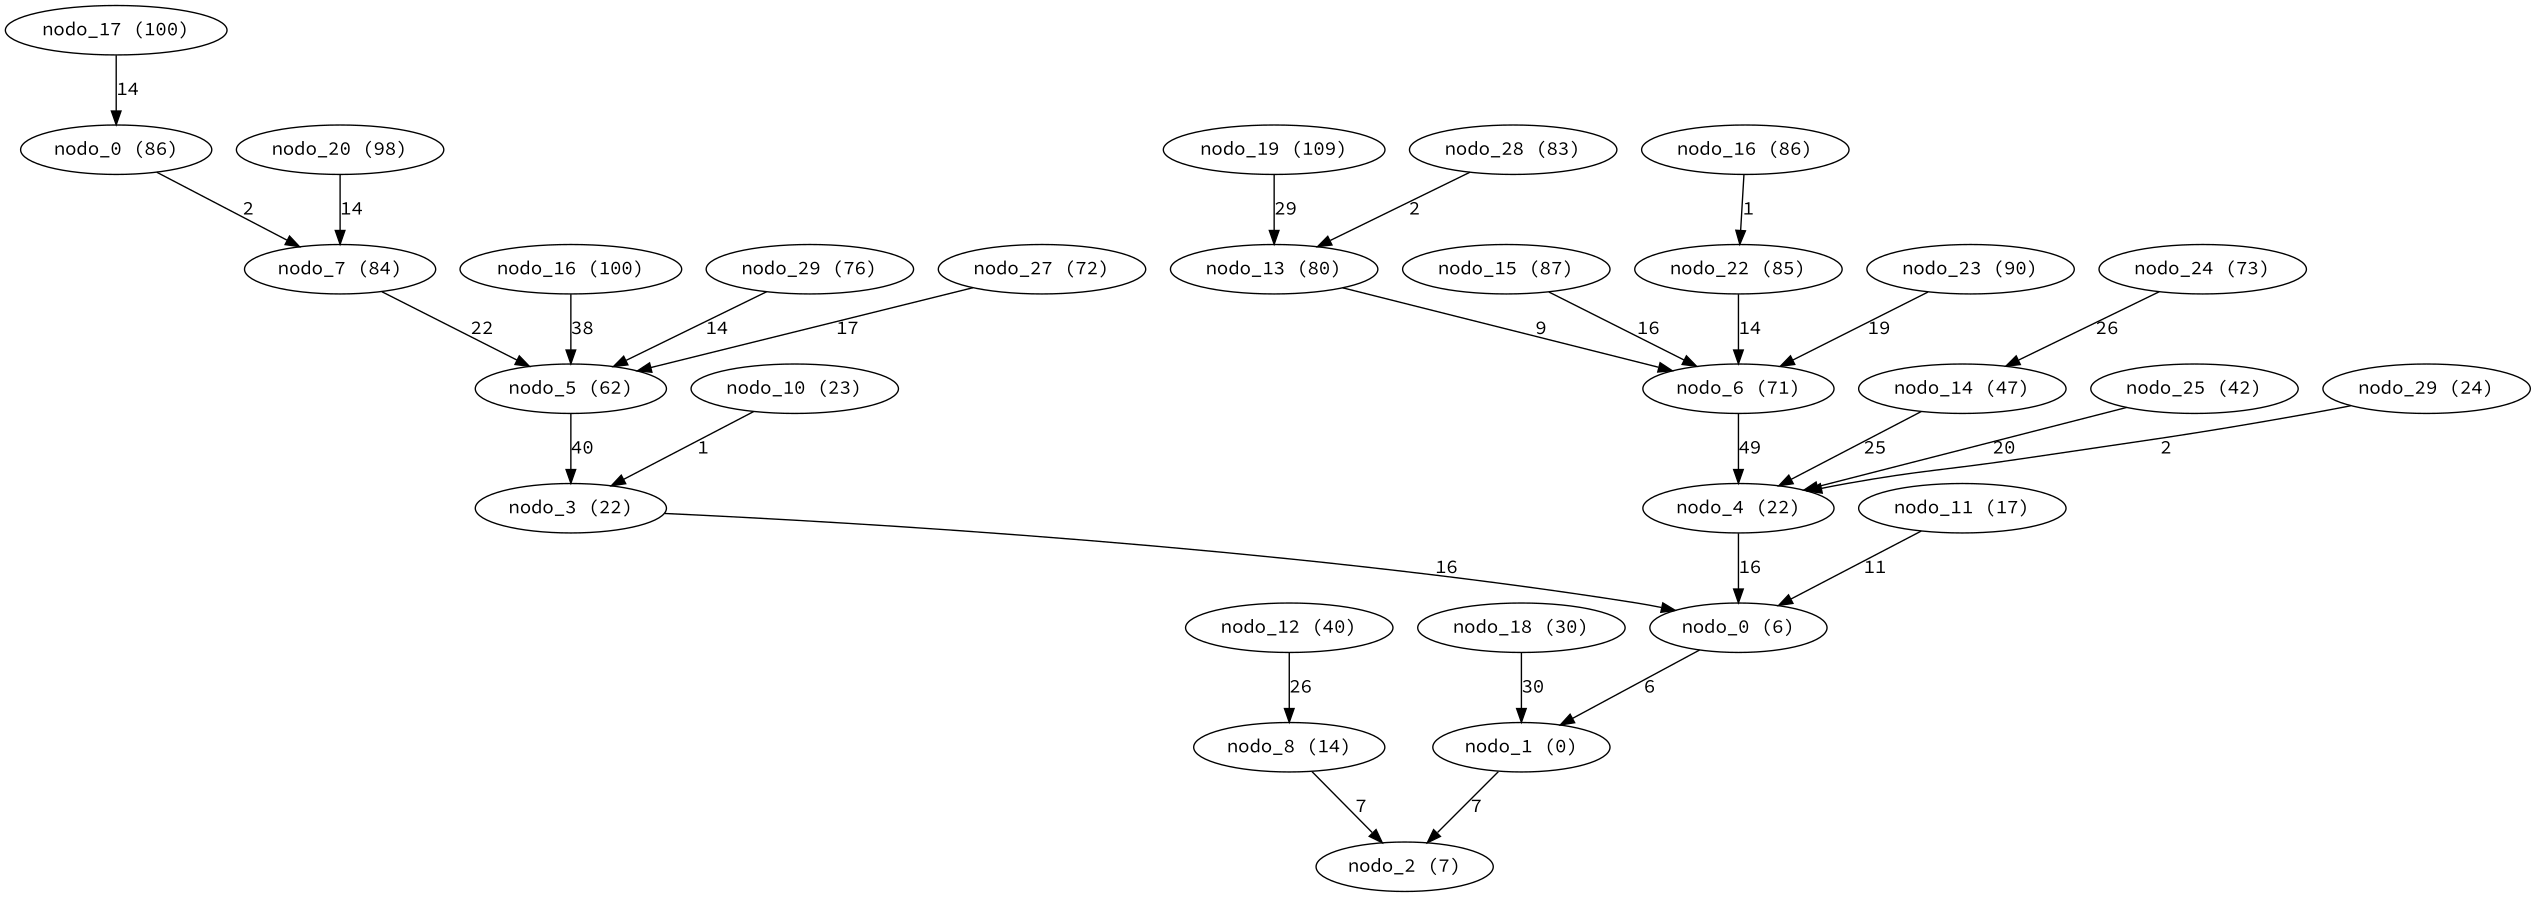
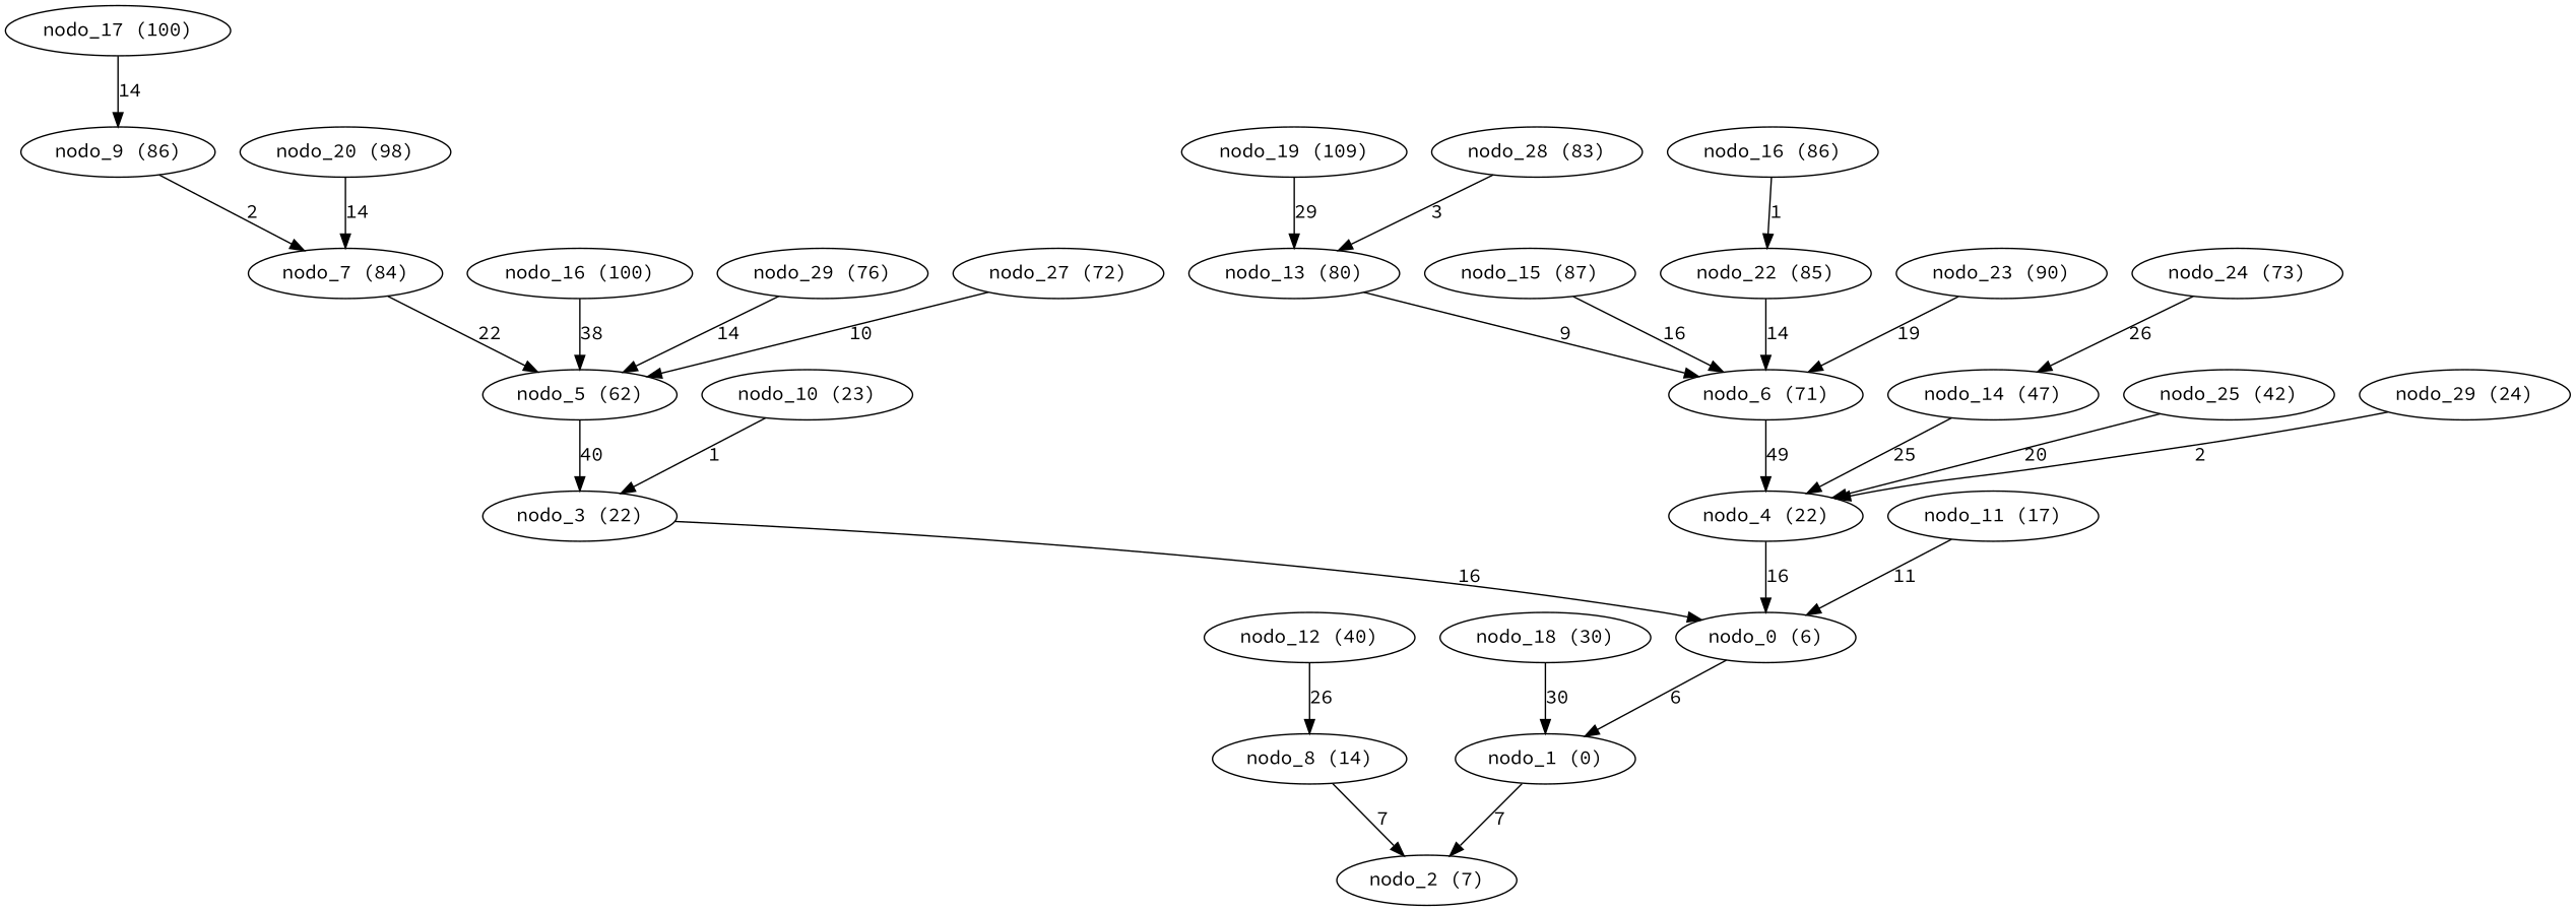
  digraph {
    fontname="Source Code Pro"
    node [fontname="Source Code Pro"]
    edge [fontname="Source Code Pro" weight=14]
    "nodo_0 (6)"
    "nodo_1 (0)"
    "nodo_2 (7)"
    "nodo_3 (22)"
    "nodo_4 (22)"
    "nodo_5 (62)"
    "nodo_6 (71)"
    "nodo_7 (84)"
    "nodo_8 (14)"
-   "nodo_9 (86)" [label="nodo_0 (86)"]
+   "nodo_9 (86)"
    "nodo_10 (23)"
    "nodo_11 (17)"
    "nodo_12 (40)"
    "nodo_13 (80)"
    "nodo_14 (47)"
    "nodo_15 (87)"
    "nodo_16 (100)"
    "nodo_17 (100)"
    "nodo_18 (30)"
    "nodo_19 (109)"
    "nodo_20 (98)"
    n22 [label="nodo_29 (76)"]
    "nodo_22 (85)"
    "nodo_23 (90)"
    "nodo_24 (73)"
    "nodo_25 (42)"
    n27 [label="nodo_16 (86)"]
    "nodo_27 (72)"
    "nodo_28 (83)"
    "nodo_29 (24)"
    "nodo_0 (6)" -> "nodo_1 (0)" [label=6 weight=6]
    "nodo_1 (0)" -> "nodo_2 (7)" [label=7 weight=7]
    "nodo_3 (22)" -> "nodo_0 (6)" [label=16 weight=16]
    "nodo_4 (22)" -> "nodo_0 (6)" [label=16 weight=16]
    "nodo_5 (62)" -> "nodo_3 (22)" [label=40 weight=40]
    "nodo_6 (71)" -> "nodo_4 (22)" [label=49 weight=49]
    "nodo_7 (84)" -> "nodo_5 (62)" [label=22 weight=22]
    "nodo_8 (14)" -> "nodo_2 (7)" [label=7 weight=7]
    "nodo_9 (86)" -> "nodo_7 (84)" [label=2 weight=2]
    "nodo_10 (23)" -> "nodo_3 (22)" [label=1 weight=1]
    "nodo_11 (17)" -> "nodo_0 (6)" [label=11 weight=11]
    "nodo_12 (40)" -> "nodo_8 (14)" [label=26 weight=26]
    "nodo_13 (80)" -> "nodo_6 (71)" [label=9 weight=9]
    "nodo_14 (47)" -> "nodo_4 (22)" [label=25 weight=25]
    "nodo_15 (87)" -> "nodo_6 (71)" [label=16 weight=16]
    "nodo_16 (100)" -> "nodo_5 (62)" [label=38 weight=38]
    "nodo_17 (100)" -> "nodo_9 (86)" [label=14]
    "nodo_18 (30)" -> "nodo_1 (0)" [label=30 weight=30]
    "nodo_19 (109)" -> "nodo_13 (80)" [label=29 weight=29]
    "nodo_20 (98)" -> "nodo_7 (84)" [label=14]
    n22 -> "nodo_5 (62)" [label=14]
    "nodo_22 (85)" -> "nodo_6 (71)" [label=14]
    "nodo_23 (90)" -> "nodo_6 (71)" [label=19 weight=19]
    "nodo_24 (73)" -> "nodo_14 (47)" [label=26 weight=26]
    "nodo_25 (42)" -> "nodo_4 (22)" [label=20 weight=20]
    n27 -> "nodo_22 (85)" [label=1 weight=1]
-   "nodo_27 (72)" -> "nodo_5 (62)" [label=17 weight=10]
-   "nodo_28 (83)" -> "nodo_13 (80)" [label=2 weight=3]
+   "nodo_27 (72)" -> "nodo_5 (62)" [label=10 weight=10]
+   "nodo_28 (83)" -> "nodo_13 (80)" [label=3 weight=3]
    "nodo_29 (24)" -> "nodo_4 (22)" [label=2 weight=2]
  }
